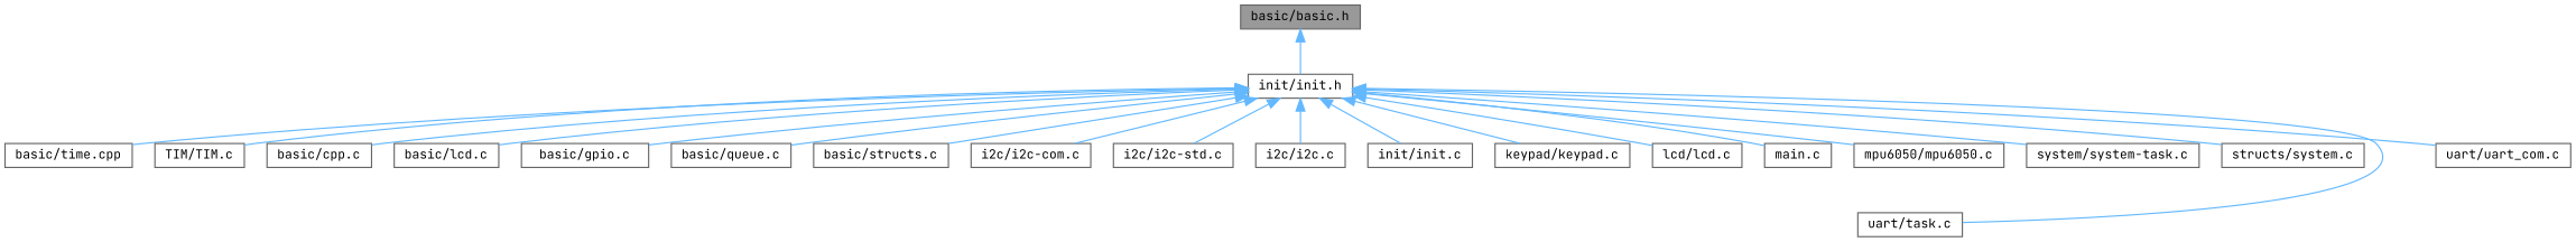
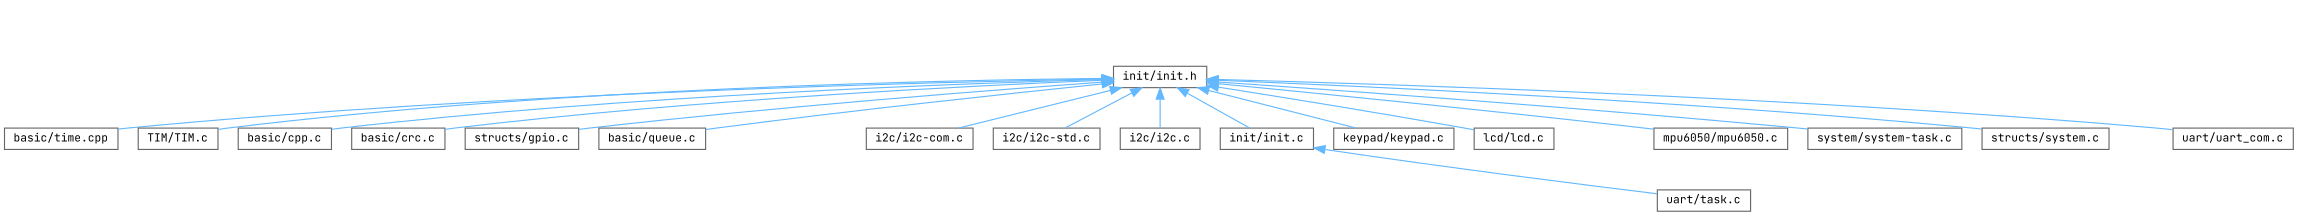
  digraph {
    fontname="JetBrains Mono"
    node [color=grey40 fillcolor=white fontname="JetBrains Mono" fontsize=10 shape=box style=filled]
    edge [color=steelblue1 dir=back fontname="JetBrains Mono" fontsize=10 labelfontname=Helvetica labelfontsize=10 style=solid]
-   n1 [color=gray40 fillcolor=grey60 fontcolor=black height=0.2 label="basic/basic.h" width=0.4]
    n2 [height=0.2 label="init/init.h" width=0.4]
    n3 [height=0.2 label="basic/time.cpp" width=0.4]
    n4 [height=0.2 label="TIM/TIM.c" width=0.4]
    n5 [height=0.2 label="basic/cpp.c" width=0.4]
-   n6 [height=0.2 label="basic/lcd.c" width=0.4]
-   n7 [height=0.2 label="basic/gpio.c" width=0.4]
+   n6 [height=0.2 label="basic/crc.c" width=0.4]
+   n7 [height=0.2 label="structs/gpio.c" width=0.4]
    n8 [height=0.2 label="basic/queue.c" width=0.4]
-   n9 [height=0.2 label="basic/structs.c" width=0.4]
    n10 [height=0.2 label="i2c/i2c-com.c" width=0.4]
    n11 [height=0.2 label="i2c/i2c-std.c" width=0.4]
    n12 [height=0.2 label="i2c/i2c.c" width=0.4]
    n13 [height=0.2 label="init/init.c" width=0.4]
    n14 [height=0.2 label="keypad/keypad.c" width=0.4]
    n15 [height=0.2 label="lcd/lcd.c" width=0.4]
-   n16 [height=0.2 label="main.c" width=0.4]
    n17 [height=0.2 label="mpu6050/mpu6050.c" width=0.4]
    n18 [height=0.2 label="system/system-task.c" width=0.4]
    n19 [height=0.2 label="structs/system.c" width=0.4]
    n20 [height=0.2 label="uart/task.c" width=0.4]
    n21 [height=0.2 label="uart/uart_com.c" width=0.4]
-   n1 -> n2
    n2 -> n3
    n2 -> n4
    n2 -> n5
    n2 -> n6
    n2 -> n7
    n2 -> n8
-   n2 -> n9
    n2 -> n10
    n2 -> n11
    n2 -> n12
    n2 -> n13
    n2 -> n14
    n2 -> n15
-   n2 -> n16
    n2 -> n17
    n2 -> n18
    n2 -> n19
-   n2 -> n20
+   n13 -> n20
    n2 -> n21
  }
